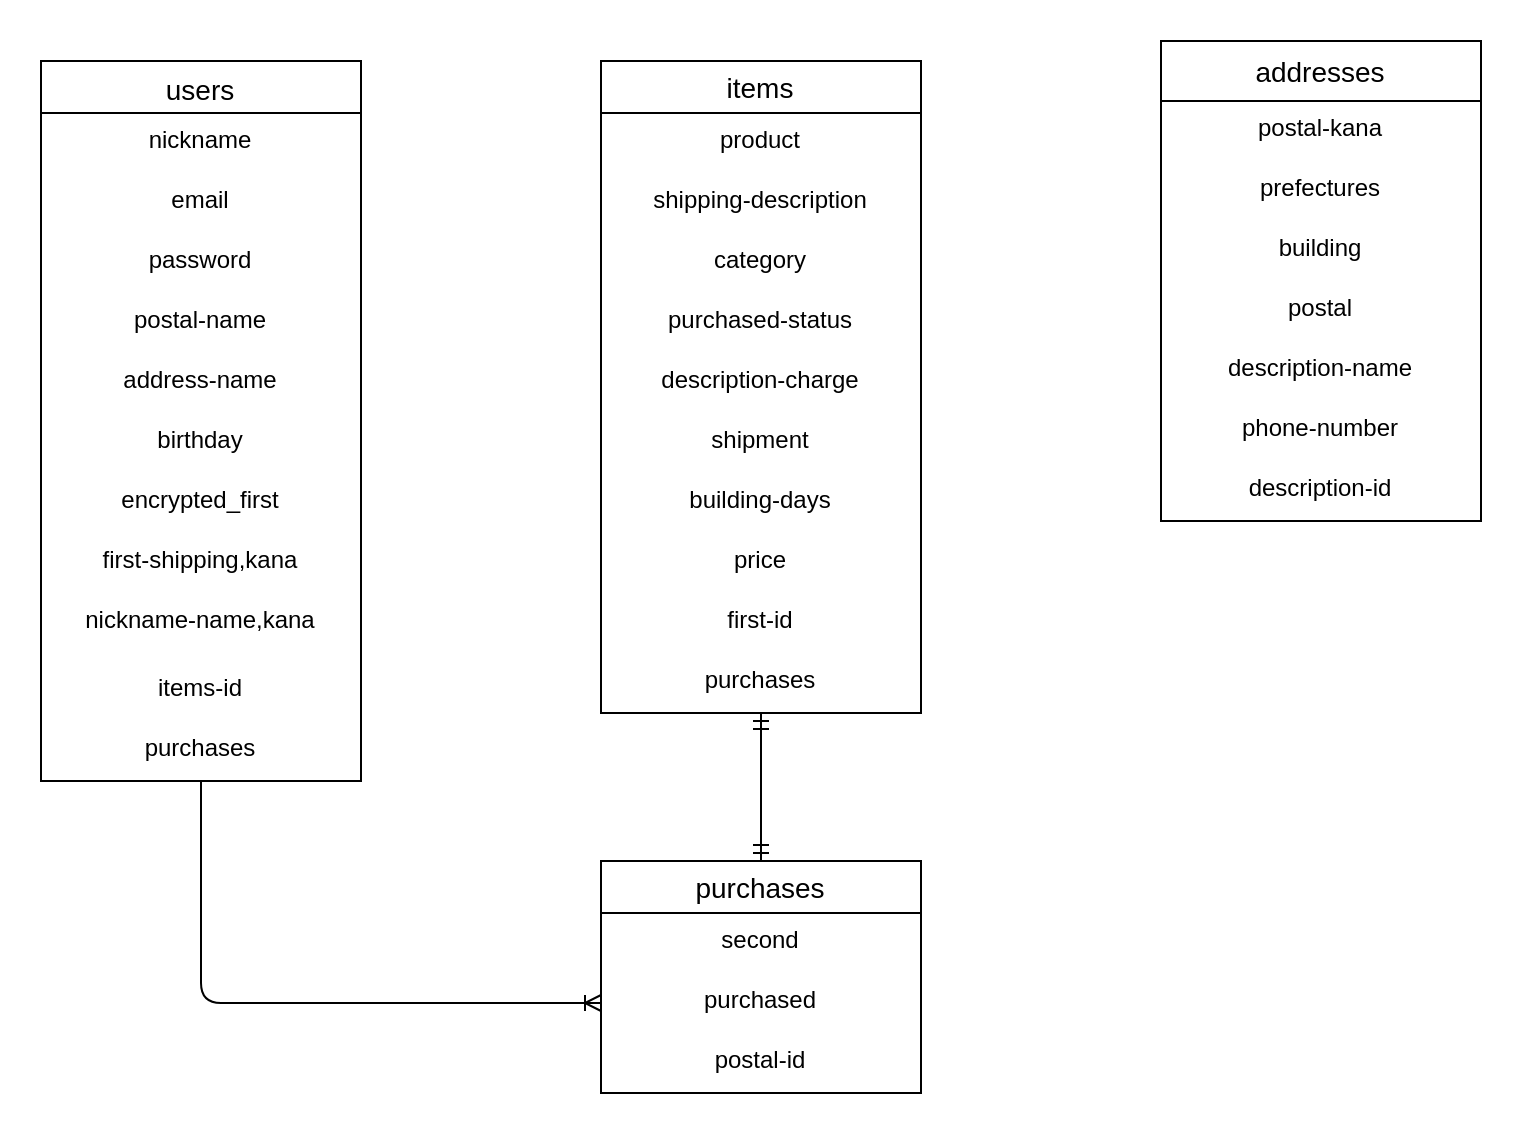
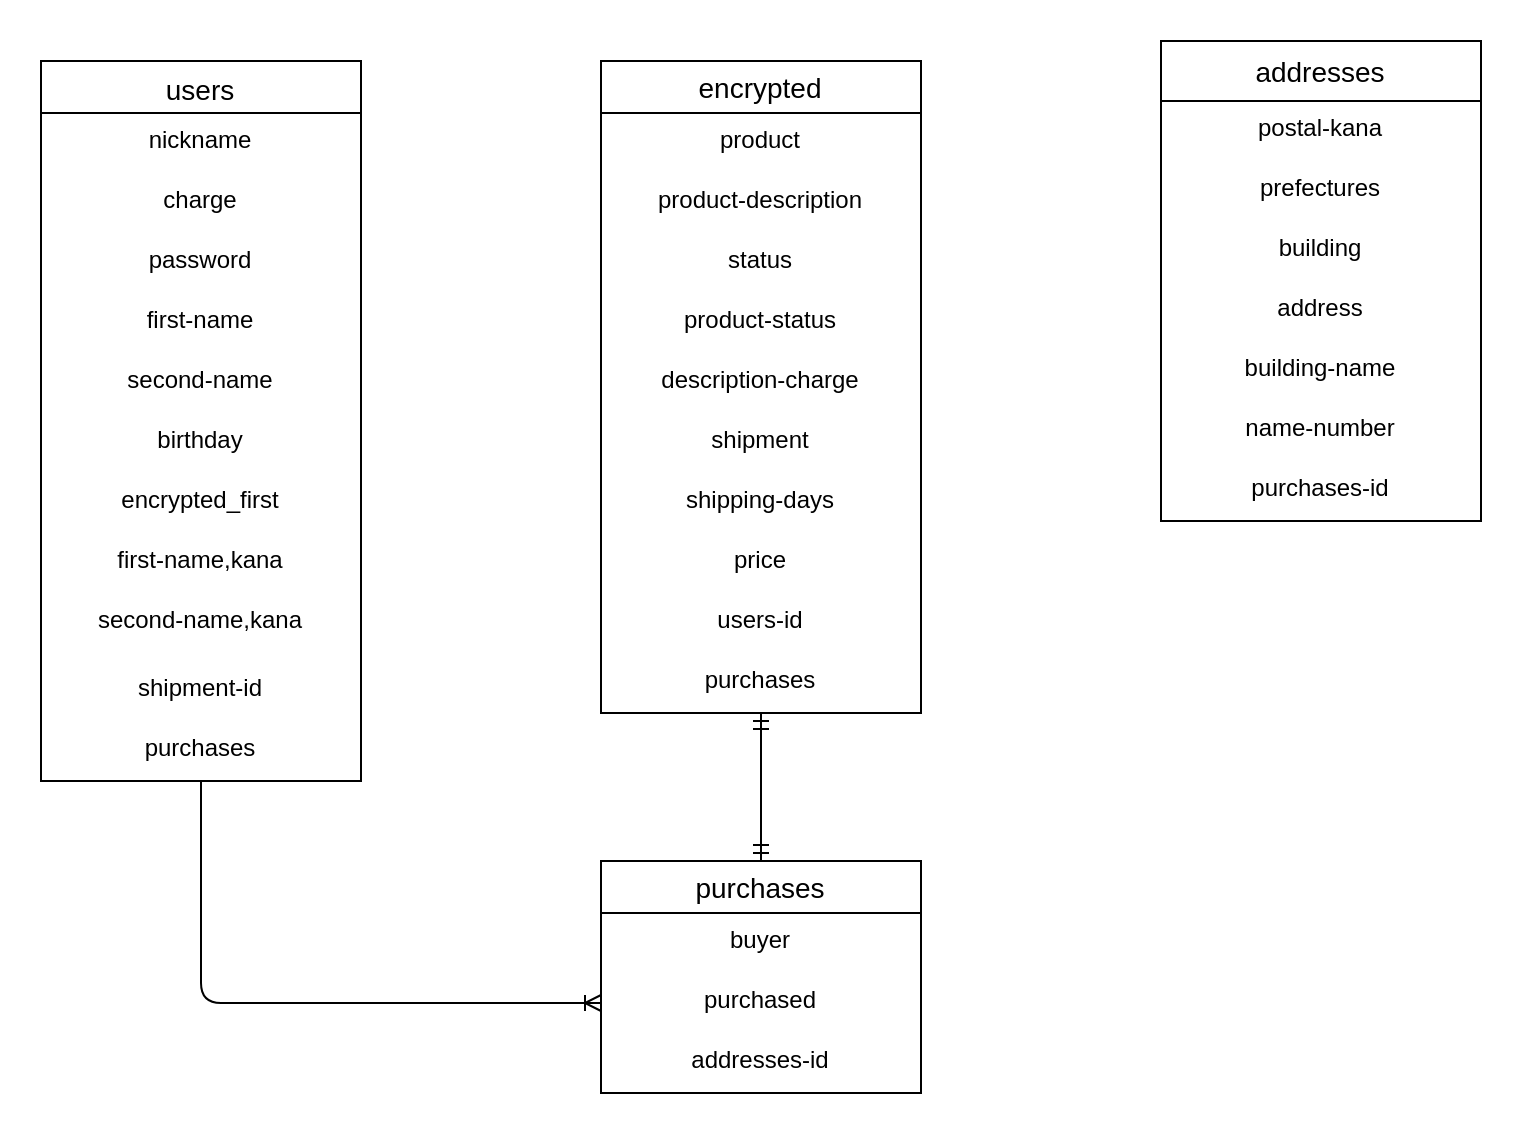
  <mxCell id="0" />
  <mxCell id="1" parent="0" />
  <mxCell id="2" value="users&#10;" style="swimlane;fontStyle=0;childLayout=stackLayout;horizontal=1;startSize=26;horizontalStack=0;resizeParent=1;resizeParentMax=0;resizeLast=0;collapsible=1;marginBottom=0;align=center;fontSize=14;verticalAlign=top;" parent="1" vertex="1"><mxGeometry x="20" y="30" width="160" height="360" as="geometry" /></mxCell>
  <mxCell id="3" value="nickname&#10;" style="text;fillColor=none;spacingLeft=4;spacingRight=4;overflow=hidden;rotatable=0;points=[[0,0.5],[1,0.5]];portConstraint=eastwest;fontSize=12;align=center;" parent="2" vertex="1"><mxGeometry y="26" width="160" height="30" as="geometry" /></mxCell>
- <mxCell id="4" value="email" style="text;fillColor=none;spacingLeft=4;spacingRight=4;overflow=hidden;rotatable=0;points=[[0,0.5],[1,0.5]];portConstraint=eastwest;fontSize=12;align=center;" parent="2" vertex="1"><mxGeometry y="56" width="160" height="30" as="geometry" /></mxCell>
+ <mxCell id="4" value="charge" style="text;fillColor=none;spacingLeft=4;spacingRight=4;overflow=hidden;rotatable=0;points=[[0,0.5],[1,0.5]];portConstraint=eastwest;fontSize=12;align=center;" parent="2" vertex="1"><mxGeometry y="56" width="160" height="30" as="geometry" /></mxCell>
  <mxCell id="5" value="password" style="text;fillColor=none;spacingLeft=4;spacingRight=4;overflow=hidden;rotatable=0;points=[[0,0.5],[1,0.5]];portConstraint=eastwest;fontSize=12;align=center;" parent="2" vertex="1"><mxGeometry y="86" width="160" height="30" as="geometry" /></mxCell>
- <mxCell id="6" value="postal-name" style="text;strokeColor=none;fillColor=none;spacingLeft=4;spacingRight=4;overflow=hidden;rotatable=0;points=[[0,0.5],[1,0.5]];portConstraint=eastwest;fontSize=12;align=center;" parent="2" vertex="1"><mxGeometry y="116" width="160" height="30" as="geometry" /></mxCell>
- <mxCell id="7" value="address-name" style="text;fillColor=none;spacingLeft=4;spacingRight=4;overflow=hidden;rotatable=0;points=[[0,0.5],[1,0.5]];portConstraint=eastwest;fontSize=12;align=center;" parent="2" vertex="1"><mxGeometry y="146" width="160" height="30" as="geometry" /></mxCell>
+ <mxCell id="6" value="first-name" style="text;strokeColor=none;fillColor=none;spacingLeft=4;spacingRight=4;overflow=hidden;rotatable=0;points=[[0,0.5],[1,0.5]];portConstraint=eastwest;fontSize=12;align=center;" parent="2" vertex="1"><mxGeometry y="116" width="160" height="30" as="geometry" /></mxCell>
+ <mxCell id="7" value="second-name" style="text;fillColor=none;spacingLeft=4;spacingRight=4;overflow=hidden;rotatable=0;points=[[0,0.5],[1,0.5]];portConstraint=eastwest;fontSize=12;align=center;" parent="2" vertex="1"><mxGeometry y="146" width="160" height="30" as="geometry" /></mxCell>
  <mxCell id="8" value="birthday" style="text;strokeColor=none;fillColor=none;spacingLeft=4;spacingRight=4;overflow=hidden;rotatable=0;points=[[0,0.5],[1,0.5]];portConstraint=eastwest;fontSize=12;align=center;" parent="2" vertex="1"><mxGeometry y="176" width="160" height="30" as="geometry" /></mxCell>
  <mxCell id="9" value="encrypted_first" style="text;strokeColor=none;fillColor=none;spacingLeft=4;spacingRight=4;overflow=hidden;rotatable=0;points=[[0,0.5],[1,0.5]];portConstraint=eastwest;fontSize=12;align=center;" parent="2" vertex="1"><mxGeometry y="206" width="160" height="30" as="geometry" /></mxCell>
- <mxCell id="10" value="first-shipping,kana" style="text;strokeColor=none;fillColor=none;spacingLeft=4;spacingRight=4;overflow=hidden;rotatable=0;points=[[0,0.5],[1,0.5]];portConstraint=eastwest;fontSize=12;align=center;" vertex="1" parent="2"><mxGeometry y="236" width="160" height="30" as="geometry" /></mxCell>
- <mxCell id="11" value="nickname-name,kana" style="text;strokeColor=none;fillColor=none;spacingLeft=4;spacingRight=4;overflow=hidden;rotatable=0;points=[[0,0.5],[1,0.5]];portConstraint=eastwest;fontSize=12;align=center;" parent="2" vertex="1"><mxGeometry y="266" width="160" height="34" as="geometry" /></mxCell>
- <mxCell id="12" value="items-id" style="text;strokeColor=none;fillColor=none;spacingLeft=4;spacingRight=4;overflow=hidden;rotatable=0;points=[[0,0.5],[1,0.5]];portConstraint=eastwest;fontSize=12;align=center;" vertex="1" parent="2"><mxGeometry y="300" width="160" height="30" as="geometry" /></mxCell>
+ <mxCell id="10" value="first-name,kana" style="text;strokeColor=none;fillColor=none;spacingLeft=4;spacingRight=4;overflow=hidden;rotatable=0;points=[[0,0.5],[1,0.5]];portConstraint=eastwest;fontSize=12;align=center;" vertex="1" parent="2"><mxGeometry y="236" width="160" height="30" as="geometry" /></mxCell>
+ <mxCell id="11" value="second-name,kana" style="text;strokeColor=none;fillColor=none;spacingLeft=4;spacingRight=4;overflow=hidden;rotatable=0;points=[[0,0.5],[1,0.5]];portConstraint=eastwest;fontSize=12;align=center;" parent="2" vertex="1"><mxGeometry y="266" width="160" height="34" as="geometry" /></mxCell>
+ <mxCell id="12" value="shipment-id" style="text;strokeColor=none;fillColor=none;spacingLeft=4;spacingRight=4;overflow=hidden;rotatable=0;points=[[0,0.5],[1,0.5]];portConstraint=eastwest;fontSize=12;align=center;" vertex="1" parent="2"><mxGeometry y="300" width="160" height="30" as="geometry" /></mxCell>
  <mxCell id="13" value="purchases" style="text;strokeColor=none;fillColor=none;spacingLeft=4;spacingRight=4;overflow=hidden;rotatable=0;points=[[0,0.5],[1,0.5]];portConstraint=eastwest;fontSize=12;align=center;" vertex="1" parent="2"><mxGeometry y="330" width="160" height="30" as="geometry" /></mxCell>
- <mxCell id="14" value="items" style="swimlane;fontStyle=0;childLayout=stackLayout;horizontal=1;startSize=26;horizontalStack=0;resizeParent=1;resizeParentMax=0;resizeLast=0;collapsible=1;marginBottom=0;align=center;fontSize=14;direction=east;" parent="1" vertex="1"><mxGeometry x="300" y="30" width="160" height="326" as="geometry"><mxRectangle x="400" y="-1080" width="70" height="26" as="alternateBounds" /></mxGeometry></mxCell>
+ <mxCell id="14" value="encrypted" style="swimlane;fontStyle=0;childLayout=stackLayout;horizontal=1;startSize=26;horizontalStack=0;resizeParent=1;resizeParentMax=0;resizeLast=0;collapsible=1;marginBottom=0;align=center;fontSize=14;direction=east;" parent="1" vertex="1"><mxGeometry x="300" y="30" width="160" height="326" as="geometry"><mxRectangle x="400" y="-1080" width="70" height="26" as="alternateBounds" /></mxGeometry></mxCell>
  <mxCell id="15" value="product" style="text;fillColor=none;spacingLeft=4;spacingRight=4;overflow=hidden;rotatable=0;points=[[0,0.5],[1,0.5]];portConstraint=eastwest;fontSize=12;align=center;" parent="14" vertex="1"><mxGeometry y="26" width="160" height="30" as="geometry" /></mxCell>
- <mxCell id="16" value="shipping-description" style="text;fillColor=none;spacingLeft=4;spacingRight=4;overflow=hidden;rotatable=0;points=[[0,0.5],[1,0.5]];portConstraint=eastwest;fontSize=12;align=center;" parent="14" vertex="1"><mxGeometry y="56" width="160" height="30" as="geometry" /></mxCell>
- <mxCell id="17" value="category" style="text;spacingLeft=4;spacingRight=4;overflow=hidden;rotatable=0;points=[[0,0.5],[1,0.5]];portConstraint=eastwest;fontSize=12;align=center;" parent="14" vertex="1"><mxGeometry y="86" width="160" height="30" as="geometry" /></mxCell>
- <mxCell id="18" value="purchased-status" style="text;spacingLeft=4;spacingRight=4;overflow=hidden;rotatable=0;points=[[0,0.5],[1,0.5]];portConstraint=eastwest;fontSize=12;align=center;" parent="14" vertex="1"><mxGeometry y="116" width="160" height="30" as="geometry" /></mxCell>
+ <mxCell id="16" value="product-description" style="text;fillColor=none;spacingLeft=4;spacingRight=4;overflow=hidden;rotatable=0;points=[[0,0.5],[1,0.5]];portConstraint=eastwest;fontSize=12;align=center;" parent="14" vertex="1"><mxGeometry y="56" width="160" height="30" as="geometry" /></mxCell>
+ <mxCell id="17" value="status" style="text;spacingLeft=4;spacingRight=4;overflow=hidden;rotatable=0;points=[[0,0.5],[1,0.5]];portConstraint=eastwest;fontSize=12;align=center;" parent="14" vertex="1"><mxGeometry y="86" width="160" height="30" as="geometry" /></mxCell>
+ <mxCell id="18" value="product-status" style="text;spacingLeft=4;spacingRight=4;overflow=hidden;rotatable=0;points=[[0,0.5],[1,0.5]];portConstraint=eastwest;fontSize=12;align=center;" parent="14" vertex="1"><mxGeometry y="116" width="160" height="30" as="geometry" /></mxCell>
  <mxCell id="19" value="description-charge" style="text;spacingLeft=4;spacingRight=4;overflow=hidden;rotatable=0;points=[[0,0.5],[1,0.5]];portConstraint=eastwest;fontSize=12;align=center;" vertex="1" parent="14"><mxGeometry y="146" width="160" height="30" as="geometry" /></mxCell>
  <mxCell id="20" value="shipment" style="text;spacingLeft=4;spacingRight=4;overflow=hidden;rotatable=0;points=[[0,0.5],[1,0.5]];portConstraint=eastwest;fontSize=12;align=center;" vertex="1" parent="14"><mxGeometry y="176" width="160" height="30" as="geometry" /></mxCell>
- <mxCell id="21" value="building-days" style="text;spacingLeft=4;spacingRight=4;overflow=hidden;rotatable=0;points=[[0,0.5],[1,0.5]];portConstraint=eastwest;fontSize=12;align=center;" vertex="1" parent="14"><mxGeometry y="206" width="160" height="30" as="geometry" /></mxCell>
+ <mxCell id="21" value="shipping-days" style="text;spacingLeft=4;spacingRight=4;overflow=hidden;rotatable=0;points=[[0,0.5],[1,0.5]];portConstraint=eastwest;fontSize=12;align=center;" vertex="1" parent="14"><mxGeometry y="206" width="160" height="30" as="geometry" /></mxCell>
  <mxCell id="22" value="price" style="text;spacingLeft=4;spacingRight=4;overflow=hidden;rotatable=0;points=[[0,0.5],[1,0.5]];portConstraint=eastwest;fontSize=12;align=center;" vertex="1" parent="14"><mxGeometry y="236" width="160" height="30" as="geometry" /></mxCell>
- <mxCell id="23" value="first-id" style="text;spacingLeft=4;spacingRight=4;overflow=hidden;rotatable=0;points=[[0,0.5],[1,0.5]];portConstraint=eastwest;fontSize=12;align=center;" vertex="1" parent="14"><mxGeometry y="266" width="160" height="30" as="geometry" /></mxCell>
+ <mxCell id="23" value="users-id" style="text;spacingLeft=4;spacingRight=4;overflow=hidden;rotatable=0;points=[[0,0.5],[1,0.5]];portConstraint=eastwest;fontSize=12;align=center;" vertex="1" parent="14"><mxGeometry y="266" width="160" height="30" as="geometry" /></mxCell>
  <mxCell id="24" value="purchases" style="text;spacingLeft=4;spacingRight=4;overflow=hidden;rotatable=0;points=[[0,0.5],[1,0.5]];portConstraint=eastwest;fontSize=12;align=center;" vertex="1" parent="14"><mxGeometry y="296" width="160" height="30" as="geometry" /></mxCell>
  <mxCell id="25" value="addresses" style="swimlane;fontStyle=0;childLayout=stackLayout;horizontal=1;startSize=30;horizontalStack=0;resizeParent=1;resizeParentMax=0;resizeLast=0;collapsible=1;marginBottom=0;align=center;fontSize=14;swimlaneFillColor=none;fillColor=none;" parent="1" vertex="1"><mxGeometry x="580" y="20" width="160" height="240" as="geometry" /></mxCell>
  <mxCell id="26" value="postal-kana" style="text;strokeColor=none;fillColor=none;spacingLeft=4;spacingRight=4;overflow=hidden;rotatable=0;points=[[0,0.5],[1,0.5]];portConstraint=eastwest;fontSize=12;align=center;" parent="25" vertex="1"><mxGeometry y="30" width="160" height="30" as="geometry" /></mxCell>
  <mxCell id="27" value="prefectures" style="text;strokeColor=none;fillColor=none;spacingLeft=4;spacingRight=4;overflow=hidden;rotatable=0;points=[[0,0.5],[1,0.5]];portConstraint=eastwest;fontSize=12;align=center;" vertex="1" parent="25"><mxGeometry y="60" width="160" height="30" as="geometry" /></mxCell>
  <mxCell id="28" value="building" style="text;strokeColor=none;fillColor=none;spacingLeft=4;spacingRight=4;overflow=hidden;rotatable=0;points=[[0,0.5],[1,0.5]];portConstraint=eastwest;fontSize=12;align=center;" parent="25" vertex="1"><mxGeometry y="90" width="160" height="30" as="geometry" /></mxCell>
- <mxCell id="29" value="postal" style="text;strokeColor=none;fillColor=none;spacingLeft=4;spacingRight=4;overflow=hidden;rotatable=0;points=[[0,0.5],[1,0.5]];portConstraint=eastwest;fontSize=12;align=center;" parent="25" vertex="1"><mxGeometry y="120" width="160" height="30" as="geometry" /></mxCell>
- <mxCell id="30" value="description-name" style="text;strokeColor=none;fillColor=none;spacingLeft=4;spacingRight=4;overflow=hidden;rotatable=0;points=[[0,0.5],[1,0.5]];portConstraint=eastwest;fontSize=12;align=center;" parent="25" vertex="1"><mxGeometry y="150" width="160" height="30" as="geometry" /></mxCell>
- <mxCell id="31" value="phone-number" style="text;strokeColor=none;fillColor=none;spacingLeft=4;spacingRight=4;overflow=hidden;rotatable=0;points=[[0,0.5],[1,0.5]];portConstraint=eastwest;fontSize=12;align=center;" parent="25" vertex="1"><mxGeometry y="180" width="160" height="30" as="geometry" /></mxCell>
- <mxCell id="32" value="description-id" style="text;strokeColor=none;fillColor=none;spacingLeft=4;spacingRight=4;overflow=hidden;rotatable=0;points=[[0,0.5],[1,0.5]];portConstraint=eastwest;fontSize=12;align=center;" vertex="1" parent="25"><mxGeometry y="210" width="160" height="30" as="geometry" /></mxCell>
+ <mxCell id="29" value="address" style="text;strokeColor=none;fillColor=none;spacingLeft=4;spacingRight=4;overflow=hidden;rotatable=0;points=[[0,0.5],[1,0.5]];portConstraint=eastwest;fontSize=12;align=center;" parent="25" vertex="1"><mxGeometry y="120" width="160" height="30" as="geometry" /></mxCell>
+ <mxCell id="30" value="building-name" style="text;strokeColor=none;fillColor=none;spacingLeft=4;spacingRight=4;overflow=hidden;rotatable=0;points=[[0,0.5],[1,0.5]];portConstraint=eastwest;fontSize=12;align=center;" parent="25" vertex="1"><mxGeometry y="150" width="160" height="30" as="geometry" /></mxCell>
+ <mxCell id="31" value="name-number" style="text;strokeColor=none;fillColor=none;spacingLeft=4;spacingRight=4;overflow=hidden;rotatable=0;points=[[0,0.5],[1,0.5]];portConstraint=eastwest;fontSize=12;align=center;" parent="25" vertex="1"><mxGeometry y="180" width="160" height="30" as="geometry" /></mxCell>
+ <mxCell id="32" value="purchases-id" style="text;strokeColor=none;fillColor=none;spacingLeft=4;spacingRight=4;overflow=hidden;rotatable=0;points=[[0,0.5],[1,0.5]];portConstraint=eastwest;fontSize=12;align=center;" vertex="1" parent="25"><mxGeometry y="210" width="160" height="30" as="geometry" /></mxCell>
  <mxCell id="33" value="purchases" style="swimlane;fontStyle=0;childLayout=stackLayout;horizontal=1;startSize=26;horizontalStack=0;resizeParent=1;resizeParentMax=0;resizeLast=0;collapsible=1;marginBottom=0;align=center;fontSize=14;" vertex="1" parent="1"><mxGeometry x="300" y="430" width="160" height="116" as="geometry" /></mxCell>
- <mxCell id="34" value="second" style="text;strokeColor=none;fillColor=none;spacingLeft=4;spacingRight=4;overflow=hidden;rotatable=0;points=[[0,0.5],[1,0.5]];portConstraint=eastwest;fontSize=12;align=center;" vertex="1" parent="33"><mxGeometry y="26" width="160" height="30" as="geometry" /></mxCell>
+ <mxCell id="34" value="buyer" style="text;strokeColor=none;fillColor=none;spacingLeft=4;spacingRight=4;overflow=hidden;rotatable=0;points=[[0,0.5],[1,0.5]];portConstraint=eastwest;fontSize=12;align=center;" vertex="1" parent="33"><mxGeometry y="26" width="160" height="30" as="geometry" /></mxCell>
  <mxCell id="35" value="purchased" style="text;strokeColor=none;fillColor=none;spacingLeft=4;spacingRight=4;overflow=hidden;rotatable=0;points=[[0,0.5],[1,0.5]];portConstraint=eastwest;fontSize=12;align=center;" vertex="1" parent="33"><mxGeometry y="56" width="160" height="30" as="geometry" /></mxCell>
- <mxCell id="36" value="postal-id" style="text;strokeColor=none;fillColor=none;spacingLeft=4;spacingRight=4;overflow=hidden;rotatable=0;points=[[0,0.5],[1,0.5]];portConstraint=eastwest;fontSize=12;align=center;" vertex="1" parent="33"><mxGeometry y="86" width="160" height="30" as="geometry" /></mxCell>
+ <mxCell id="36" value="addresses-id" style="text;strokeColor=none;fillColor=none;spacingLeft=4;spacingRight=4;overflow=hidden;rotatable=0;points=[[0,0.5],[1,0.5]];portConstraint=eastwest;fontSize=12;align=center;" vertex="1" parent="33"><mxGeometry y="86" width="160" height="30" as="geometry" /></mxCell>
  <mxCell id="37" value="" style="fontSize=12;html=1;endArrow=ERoneToMany;exitX=0.5;exitY=1;exitDx=0;exitDy=0;exitPerimeter=0;entryX=0;entryY=0.5;entryDx=0;entryDy=0;" edge="1" parent="1" source="13" target="35"><mxGeometry width="100" height="100" relative="1" as="geometry"><mxPoint x="300" y="370" as="sourcePoint" /><mxPoint x="290" y="470" as="targetPoint" /><Array as="points"><mxPoint x="100" y="501" /></Array></mxGeometry></mxCell>
  <mxCell id="38" value="" style="fontSize=12;html=1;endArrow=ERmandOne;startArrow=ERmandOne;exitX=0.5;exitY=0;exitDx=0;exitDy=0;entryX=0.5;entryY=1;entryDx=0;entryDy=0;entryPerimeter=0;" edge="1" parent="1" source="33" target="24"><mxGeometry width="100" height="100" relative="1" as="geometry"><mxPoint x="360" y="340" as="sourcePoint" /><mxPoint x="380" y="380" as="targetPoint" /></mxGeometry></mxCell>
